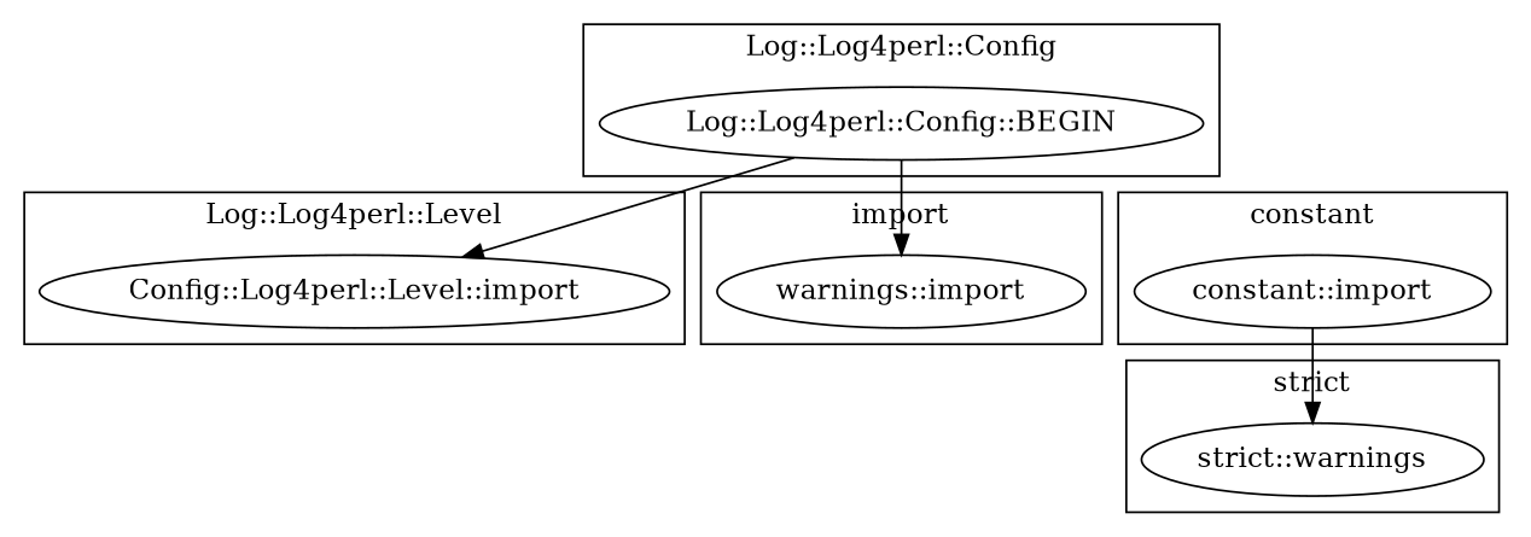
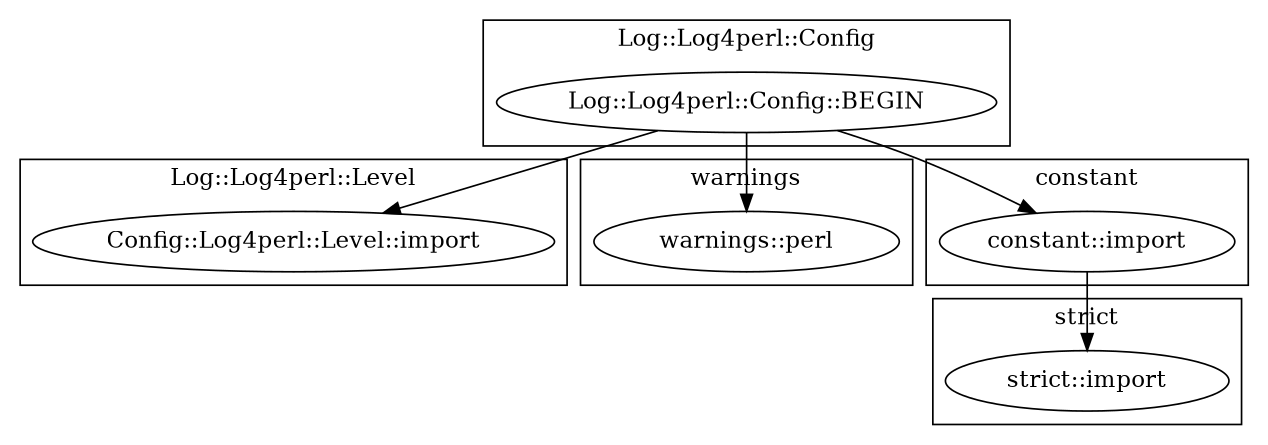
  digraph {
    n1 [label="Config::Log4perl::Level::import"]
-   "warnings::import"
+   "warnings::import" [label="warnings::perl"]
    "Log::Log4perl::Config::BEGIN"
-   "strict::import" [label="strict::warnings"]
+   "strict::import"
    "constant::import"
    subgraph cluster_1 {
      label="Log::Log4perl::Level"
      n1
    }
    subgraph cluster_2 {
-     label=import
+     label=warnings
      "warnings::import"
    }
    subgraph cluster_3 {
      label="Log::Log4perl::Config"
      "Log::Log4perl::Config::BEGIN"
    }
    subgraph cluster_4 {
      label="strict"
      "strict::import"
    }
    subgraph cluster_5 {
      label=constant
      "constant::import"
    }
    "Log::Log4perl::Config::BEGIN" -> n1
    "Log::Log4perl::Config::BEGIN" -> "warnings::import"
+   "Log::Log4perl::Config::BEGIN" -> "constant::import"
    "constant::import" -> "strict::import"
  }
